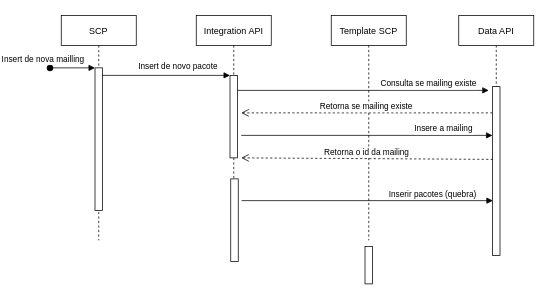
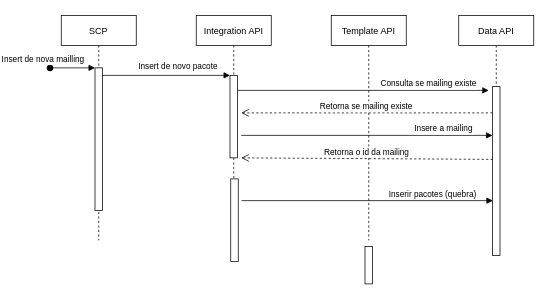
  <mxCell id="0" />
  <mxCell id="1" parent="0" />
  <mxCell id="2" value="SCP" style="shape=umlLifeline;perimeter=lifelinePerimeter;container=1;collapsible=0;recursiveResize=0;rounded=0;shadow=0;strokeWidth=1;" parent="1" vertex="1"><mxGeometry x="20" y="20" width="100" height="300" as="geometry" /></mxCell>
  <mxCell id="3" value="" style="points=[];perimeter=orthogonalPerimeter;rounded=0;shadow=0;strokeWidth=1;" parent="2" vertex="1"><mxGeometry x="45" y="70" width="10" height="190" as="geometry" /></mxCell>
  <mxCell id="4" value="Insert de nova mailling" style="verticalAlign=bottom;startArrow=oval;endArrow=block;startSize=8;shadow=0;strokeWidth=1;" parent="2" target="3" edge="1"><mxGeometry x="-1" y="9" relative="1" as="geometry"><mxPoint x="-15" y="70" as="sourcePoint" /><mxPoint x="-9" y="6" as="offset" /></mxGeometry></mxCell>
  <mxCell id="5" value="Integration API" style="shape=umlLifeline;perimeter=lifelinePerimeter;container=1;collapsible=0;recursiveResize=0;rounded=0;shadow=0;strokeWidth=1;" parent="1" vertex="1"><mxGeometry x="200" y="20" width="100" height="328" as="geometry" /></mxCell>
  <mxCell id="6" value="" style="points=[];perimeter=orthogonalPerimeter;rounded=0;shadow=0;strokeWidth=1;" parent="5" vertex="1"><mxGeometry x="45" y="80" width="10" height="110" as="geometry" /></mxCell>
  <mxCell id="7" value="" style="points=[];perimeter=orthogonalPerimeter;rounded=0;shadow=0;strokeWidth=1;" vertex="1" parent="5"><mxGeometry x="46" y="218" width="10" height="110" as="geometry" /></mxCell>
  <mxCell id="8" value="Insert de novo pacote" style="verticalAlign=bottom;endArrow=block;entryX=0;entryY=0;shadow=0;strokeWidth=1;" parent="1" source="3" target="6" edge="1"><mxGeometry x="0.188" y="3" relative="1" as="geometry"><mxPoint x="175" y="100" as="sourcePoint" /><mxPoint as="offset" /></mxGeometry></mxCell>
- <mxCell id="9" value="Template SCP" style="shape=umlLifeline;perimeter=lifelinePerimeter;container=1;collapsible=0;recursiveResize=0;rounded=0;shadow=0;strokeWidth=1;" vertex="1" parent="1"><mxGeometry x="380" y="20" width="100" height="300" as="geometry" /></mxCell>
+ <mxCell id="9" value="Template API" style="shape=umlLifeline;perimeter=lifelinePerimeter;container=1;collapsible=0;recursiveResize=0;rounded=0;shadow=0;strokeWidth=1;" vertex="1" parent="1"><mxGeometry x="380" y="20" width="100" height="300" as="geometry" /></mxCell>
  <mxCell id="10" value="" style="points=[];perimeter=orthogonalPerimeter;rounded=0;shadow=0;strokeWidth=1;" vertex="1" parent="9"><mxGeometry x="45" y="308" width="10" height="50" as="geometry" /></mxCell>
  <mxCell id="11" value="Consulta se mailing existe" style="verticalAlign=bottom;endArrow=block;shadow=0;strokeWidth=1;" edge="1" parent="9"><mxGeometry x="0.522" relative="1" as="geometry"><mxPoint x="-125" y="100.0" as="sourcePoint" /><mxPoint x="210" y="100" as="targetPoint" /><mxPoint as="offset" /></mxGeometry></mxCell>
  <mxCell id="12" value="Retorna se mailing existe" style="verticalAlign=bottom;endArrow=open;dashed=1;endSize=8;exitX=0;exitY=0.95;shadow=0;strokeWidth=1;" edge="1" parent="9"><mxGeometry relative="1" as="geometry"><mxPoint x="-120" y="130" as="targetPoint" /><mxPoint x="215" y="130.0" as="sourcePoint" /></mxGeometry></mxCell>
  <mxCell id="13" value="Data API" style="shape=umlLifeline;perimeter=lifelinePerimeter;container=1;collapsible=0;recursiveResize=0;rounded=0;shadow=0;strokeWidth=1;" vertex="1" parent="1"><mxGeometry x="550" y="20" width="100" height="320" as="geometry" /></mxCell>
  <mxCell id="14" value="" style="points=[];perimeter=orthogonalPerimeter;rounded=0;shadow=0;strokeWidth=1;" vertex="1" parent="13"><mxGeometry x="45" y="95" width="10" height="225" as="geometry" /></mxCell>
  <mxCell id="15" value="Insere a mailing" style="verticalAlign=bottom;endArrow=block;shadow=0;strokeWidth=1;" edge="1" parent="1"><mxGeometry x="0.612" relative="1" as="geometry"><mxPoint x="260" y="180" as="sourcePoint" /><mxPoint x="595" y="180" as="targetPoint" /><mxPoint as="offset" /></mxGeometry></mxCell>
  <mxCell id="16" value="Retorna o id da mailing" style="verticalAlign=bottom;endArrow=open;dashed=1;endSize=8;exitX=0;exitY=0.95;shadow=0;strokeWidth=1;" edge="1" parent="1"><mxGeometry relative="1" as="geometry"><mxPoint x="260" y="210" as="targetPoint" /><mxPoint x="595.5" y="212" as="sourcePoint" /></mxGeometry></mxCell>
  <mxCell id="17" value="Inserir pacotes (quebra)" style="verticalAlign=bottom;endArrow=block;shadow=0;strokeWidth=1;" edge="1" parent="1"><mxGeometry x="0.522" relative="1" as="geometry"><mxPoint x="260.5" y="267" as="sourcePoint" /><mxPoint x="595.5" y="267" as="targetPoint" /><mxPoint as="offset" /></mxGeometry></mxCell>
